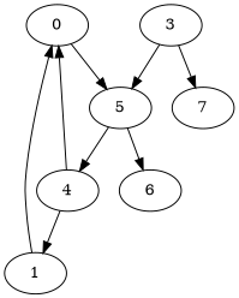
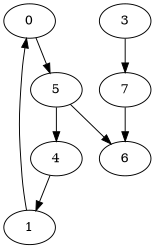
  digraph {
    n1 [label=0]
    5
    4
    1
    6
    3
    7
    subgraph sub_1 {
      n1
      5
      4
    }
    subgraph sub_2 {
      1
    }
    subgraph sub_3 {
      6
    }
    subgraph sub_4 {
      3
    }
    subgraph sub_5 {
      7
    }
    n1 -> 5
    5 -> 4
    5 -> 6
-   4 -> n1
    4 -> 1
    1 -> n1
-   3 -> 5
    3 -> 7
+   7 -> 6
  }
